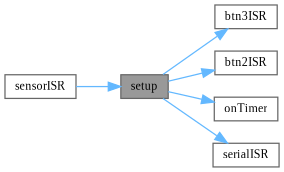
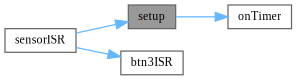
  digraph {
    fontname="Liberation Serif"
    rankdir=LR
    node [color=grey40 fillcolor=white fontname="Liberation Serif" fontsize=10 shape=box style=filled]
    edge [color=steelblue1 fontname="Liberation Serif" fontsize=10 labelfontname=Helvetica labelfontsize=10 style=solid]
    n1 [color=gray40 fillcolor=grey60 fontcolor=black height=0.2 label=setup width=0.4]
    n2 [height=0.2 label=btn3ISR width=0.4]
-   n3 [height=0.2 label=btn2ISR width=0.4]
    n4 [height=0.2 label=onTimer width=0.4]
-   n5 [height=0.2 label=serialISR width=0.4]
    n6 [height=0.2 label=sensorISR width=0.4]
-   n1 -> n2
-   n1 -> n3
+   n6 -> n2
    n1 -> n4
-   n1 -> n5
    n6 -> n1
  }
